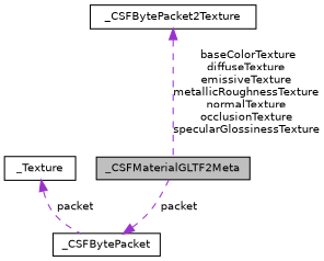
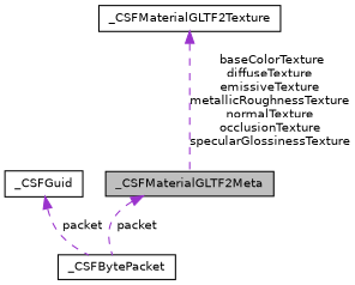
  digraph {
    node [color=black fillcolor=white fontname=Helvetica fontsize=10 shape=record style=filled]
    edge [color=darkorchid3 dir=back fontname=Helvetica fontsize=10 labelfontname=Helvetica labelfontsize=10 style=dashed]
    n1 [fillcolor=grey75 fontcolor=black height=0.2 label=_CSFMaterialGLTF2Meta width=0.4]
-   n2 [height=0.2 label=_CSFBytePacket2Texture width=0.4]
+   n2 [height=0.2 label=_CSFMaterialGLTF2Texture width=0.4]
    n3 [height=0.2 label=_CSFBytePacket width=0.4]
-   n4 [height=0.2 label=_Texture width=0.4]
+   n4 [height=0.2 label=_CSFGuid width=0.4]
    n2 -> n1 [label=" baseColorTexture\ndiffuseTexture\nemissiveTexture\nmetallicRoughnessTexture\nnormalTexture\nocclusionTexture\nspecularGlossinessTexture"]
-   n3 -> n1 [label=" packet"]
+   n1 -> n3 [label=" packet"]
    n4 -> n3 [label=" packet"]
  }
